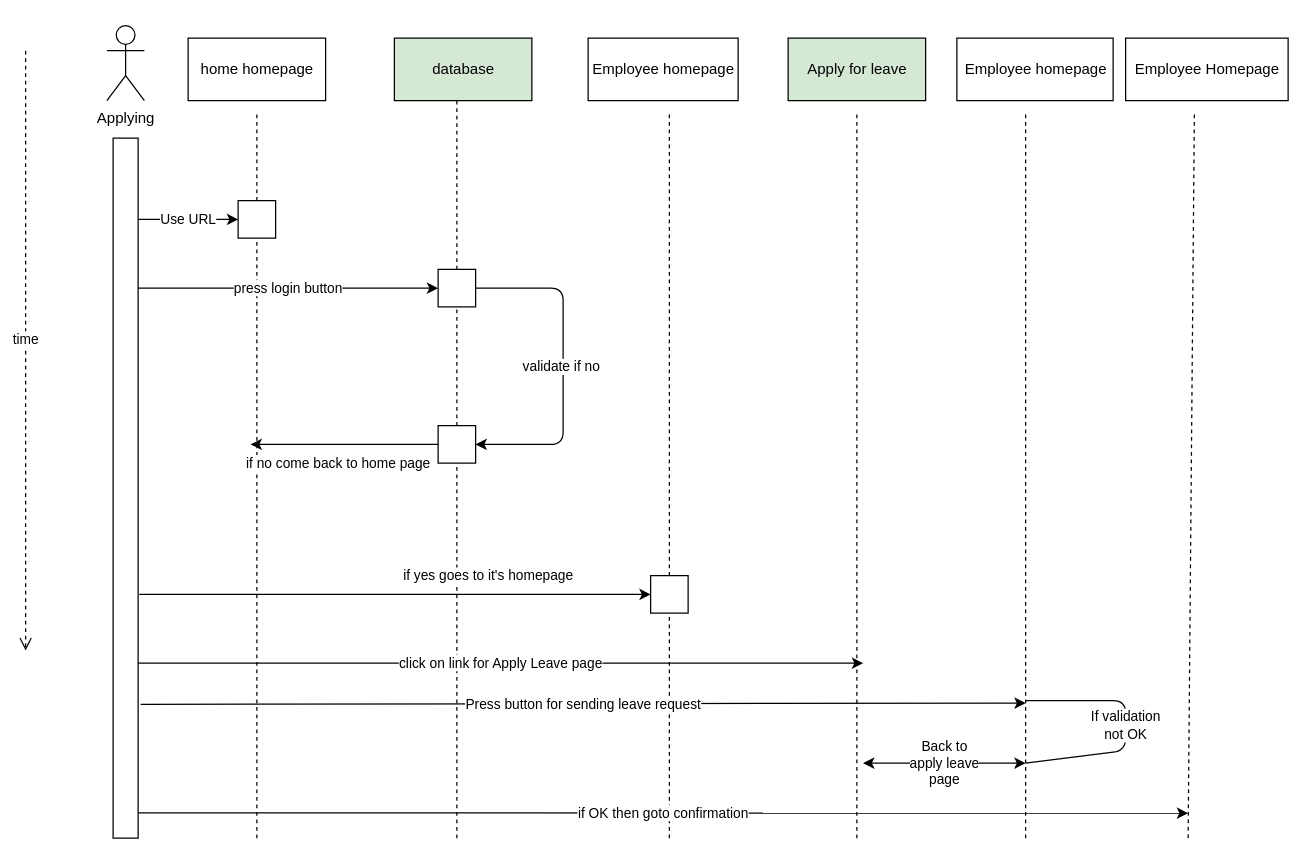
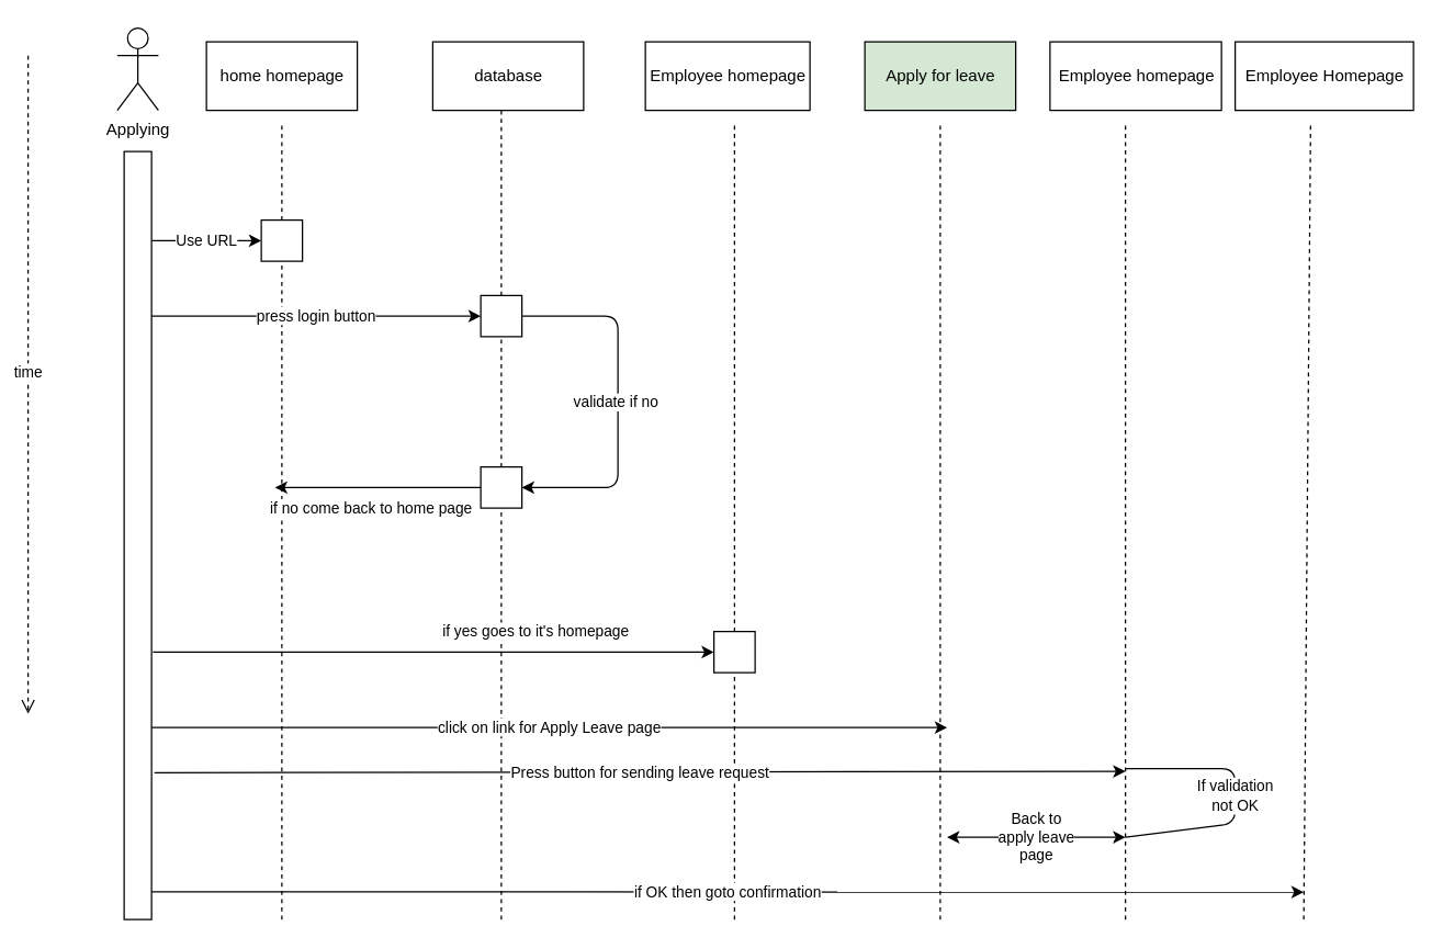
  <mxCell id="0" />
  <mxCell id="1" parent="0" />
  <mxCell id="2" value="time" style="html=1;verticalAlign=bottom;endArrow=open;dashed=1;endSize=8;" parent="1" edge="1"><mxGeometry relative="1" as="geometry"><mxPoint x="20" y="40" as="sourcePoint" /><mxPoint x="20" y="520" as="targetPoint" /></mxGeometry></mxCell>
  <mxCell id="3" value="" style="html=1;" parent="1" vertex="1"><mxGeometry x="90" y="110" width="20" height="560" as="geometry" /></mxCell>
  <mxCell id="4" value="Applying" style="shape=umlActor;verticalLabelPosition=bottom;labelBackgroundColor=#ffffff;verticalAlign=top;html=1;" parent="1" vertex="1"><mxGeometry x="85" y="20" width="30" height="60" as="geometry" /></mxCell>
  <mxCell id="5" value="home homepage" style="html=1;" parent="1" vertex="1"><mxGeometry x="150" y="30" width="110" height="50" as="geometry" /></mxCell>
- <mxCell id="6" value="database" style="html=1;fillColor=#d5e8d4;" parent="1" vertex="1"><mxGeometry x="315" y="30" width="110" height="50" as="geometry" /></mxCell>
+ <mxCell id="6" value="database" style="html=1;" parent="1" vertex="1"><mxGeometry x="315" y="30" width="110" height="50" as="geometry" /></mxCell>
  <mxCell id="7" value="Employee homepage" style="html=1;" parent="1" vertex="1"><mxGeometry x="470" y="30" width="120" height="50" as="geometry" /></mxCell>
  <mxCell id="8" value="" style="endArrow=none;dashed=1;html=1;entryX=0.5;entryY=1;entryDx=0;entryDy=0;exitX=0.5;exitY=0;exitDx=0;exitDy=0;" parent="1" source="10" edge="1"><mxGeometry width="50" height="50" relative="1" as="geometry"><mxPoint x="180" y="160" as="sourcePoint" /><mxPoint x="205" y="90" as="targetPoint" /></mxGeometry></mxCell>
  <mxCell id="9" value="" style="endArrow=none;dashed=1;html=1;entryX=0.5;entryY=1;entryDx=0;entryDy=0;" parent="1" target="10" edge="1"><mxGeometry width="50" height="50" relative="1" as="geometry"><mxPoint x="205" y="670" as="sourcePoint" /><mxPoint x="260" y="415" as="targetPoint" /></mxGeometry></mxCell>
  <mxCell id="10" value="" style="html=1;" parent="1" vertex="1"><mxGeometry x="190" y="160" width="30" height="30" as="geometry" /></mxCell>
  <mxCell id="11" value="" style="endArrow=none;dashed=1;html=1;entryX=0.5;entryY=1;entryDx=0;entryDy=0;exitX=0.5;exitY=0;exitDx=0;exitDy=0;" parent="1" source="13" edge="1"><mxGeometry width="50" height="50" relative="1" as="geometry"><mxPoint x="340" y="150" as="sourcePoint" /><mxPoint x="365" y="80" as="targetPoint" /></mxGeometry></mxCell>
  <mxCell id="12" value="" style="endArrow=none;dashed=1;html=1;entryX=0.5;entryY=1;entryDx=0;entryDy=0;" parent="1" source="17" target="13" edge="1"><mxGeometry width="50" height="50" relative="1" as="geometry"><mxPoint x="365" y="430" as="sourcePoint" /><mxPoint x="420" y="405" as="targetPoint" /></mxGeometry></mxCell>
  <mxCell id="13" value="" style="html=1;" parent="1" vertex="1"><mxGeometry x="350" y="215" width="30" height="30" as="geometry" /></mxCell>
  <mxCell id="14" value="" style="endArrow=none;dashed=1;html=1;entryX=0.5;entryY=1;entryDx=0;entryDy=0;exitX=0.5;exitY=0;exitDx=0;exitDy=0;" parent="1" source="16" edge="1"><mxGeometry width="50" height="50" relative="1" as="geometry"><mxPoint x="510" y="160" as="sourcePoint" /><mxPoint x="535" y="90" as="targetPoint" /></mxGeometry></mxCell>
  <mxCell id="15" value="" style="endArrow=none;dashed=1;html=1;entryX=0.5;entryY=1;entryDx=0;entryDy=0;" parent="1" target="16" edge="1"><mxGeometry width="50" height="50" relative="1" as="geometry"><mxPoint x="535" y="670" as="sourcePoint" /><mxPoint x="590" y="415" as="targetPoint" /></mxGeometry></mxCell>
  <mxCell id="16" value="" style="html=1;" parent="1" vertex="1"><mxGeometry x="520" y="460" width="30" height="30" as="geometry" /></mxCell>
  <mxCell id="17" value="" style="html=1;" parent="1" vertex="1"><mxGeometry x="350" y="340" width="30" height="30" as="geometry" /></mxCell>
  <mxCell id="18" value="" style="endArrow=none;dashed=1;html=1;entryX=0.5;entryY=1;entryDx=0;entryDy=0;" parent="1" target="17" edge="1"><mxGeometry width="50" height="50" relative="1" as="geometry"><mxPoint x="365" y="670" as="sourcePoint" /><mxPoint x="365" y="230" as="targetPoint" /></mxGeometry></mxCell>
  <mxCell id="19" value="validate if no&amp;nbsp;" style="endArrow=classic;html=1;exitX=1;exitY=0.5;exitDx=0;exitDy=0;entryX=1;entryY=0.5;entryDx=0;entryDy=0;" parent="1" source="13" target="17" edge="1"><mxGeometry width="50" height="50" relative="1" as="geometry"><mxPoint x="470" y="270" as="sourcePoint" /><mxPoint x="450" y="390" as="targetPoint" /><Array as="points"><mxPoint x="450" y="230" /><mxPoint x="450" y="355" /></Array></mxGeometry></mxCell>
  <mxCell id="20" value="Use URL" style="endArrow=classic;html=1;entryX=0;entryY=0.5;entryDx=0;entryDy=0;" parent="1" target="10" edge="1"><mxGeometry width="50" height="50" relative="1" as="geometry"><mxPoint x="110" y="175" as="sourcePoint" /><mxPoint x="190" y="160" as="targetPoint" /></mxGeometry></mxCell>
  <mxCell id="21" value="press login button" style="endArrow=classic;html=1;entryX=0;entryY=0.5;entryDx=0;entryDy=0;" parent="1" target="13" edge="1"><mxGeometry width="50" height="50" relative="1" as="geometry"><mxPoint x="110" y="230" as="sourcePoint" /><mxPoint x="380" y="250" as="targetPoint" /></mxGeometry></mxCell>
  <mxCell id="22" value="if no come back to home page" style="endArrow=classic;html=1;exitX=0;exitY=0.5;exitDx=0;exitDy=0;" parent="1" source="17" edge="1"><mxGeometry x="0.067" y="15" width="50" height="50" relative="1" as="geometry"><mxPoint x="410" y="380" as="sourcePoint" /><mxPoint x="200" y="355" as="targetPoint" /><mxPoint as="offset" /></mxGeometry></mxCell>
  <mxCell id="23" value="if yes goes to it's homepage" style="endArrow=classic;html=1;entryX=0;entryY=0.5;entryDx=0;entryDy=0;" parent="1" target="16" edge="1"><mxGeometry x="0.364" y="15" width="50" height="50" relative="1" as="geometry"><mxPoint x="111" y="475" as="sourcePoint" /><mxPoint x="400" y="495" as="targetPoint" /><mxPoint as="offset" /></mxGeometry></mxCell>
  <mxCell id="24" value="Apply for leave" style="html=1;fillColor=#d5e8d4;" parent="1" vertex="1"><mxGeometry x="630" y="30" width="110" height="50" as="geometry" /></mxCell>
  <mxCell id="25" value="" style="endArrow=none;dashed=1;html=1;entryX=0.5;entryY=1;entryDx=0;entryDy=0;" parent="1" edge="1"><mxGeometry width="50" height="50" relative="1" as="geometry"><mxPoint x="685" y="670" as="sourcePoint" /><mxPoint x="685" y="90" as="targetPoint" /></mxGeometry></mxCell>
  <mxCell id="26" value="Employee homepage" style="html=1;" parent="1" vertex="1"><mxGeometry x="765" y="30" width="125" height="50" as="geometry" /></mxCell>
  <mxCell id="27" value="" style="endArrow=none;dashed=1;html=1;entryX=0.5;entryY=1;entryDx=0;entryDy=0;" parent="1" edge="1"><mxGeometry width="50" height="50" relative="1" as="geometry"><mxPoint x="820" y="670" as="sourcePoint" /><mxPoint x="820" y="90" as="targetPoint" /></mxGeometry></mxCell>
  <mxCell id="28" value="Employee Homepage" style="html=1;" parent="1" vertex="1"><mxGeometry x="900" y="30" width="130" height="50" as="geometry" /></mxCell>
  <mxCell id="29" value="" style="endArrow=none;dashed=1;html=1;entryX=0.5;entryY=1;entryDx=0;entryDy=0;" parent="1" edge="1"><mxGeometry width="50" height="50" relative="1" as="geometry"><mxPoint x="950" y="670" as="sourcePoint" /><mxPoint x="955" y="90" as="targetPoint" /></mxGeometry></mxCell>
  <mxCell id="30" value="click on link for Apply Leave page" style="endArrow=classic;html=1;exitX=1;exitY=0.75;exitDx=0;exitDy=0;" parent="1" source="3" edge="1"><mxGeometry width="50" height="50" relative="1" as="geometry"><mxPoint x="170" y="580" as="sourcePoint" /><mxPoint x="690" y="530" as="targetPoint" /></mxGeometry></mxCell>
  <mxCell id="31" value="Press button for sending leave request" style="endArrow=classic;html=1;exitX=1.12;exitY=0.841;exitDx=0;exitDy=0;exitPerimeter=0;" parent="1" edge="1"><mxGeometry width="50" height="50" relative="1" as="geometry"><mxPoint x="112" y="563" as="sourcePoint" /><mxPoint x="820" y="562" as="targetPoint" /></mxGeometry></mxCell>
  <mxCell id="32" value="if OK then goto confirmation" style="endArrow=classic;html=1;exitX=1;exitY=0.964;exitDx=0;exitDy=0;exitPerimeter=0;" parent="1" source="3" edge="1"><mxGeometry width="50" height="50" relative="1" as="geometry"><mxPoint x="170" y="680" as="sourcePoint" /><mxPoint x="950" y="650" as="targetPoint" /></mxGeometry></mxCell>
  <mxCell id="33" value="Back to&lt;br&gt;apply leave&lt;br&gt;page&lt;br&gt;" style="endArrow=classic;startArrow=classic;html=1;" parent="1" edge="1"><mxGeometry width="50" height="50" relative="1" as="geometry"><mxPoint x="690" y="610" as="sourcePoint" /><mxPoint x="820" y="610" as="targetPoint" /></mxGeometry></mxCell>
  <mxCell id="34" value="If validation&lt;br&gt;not OK&lt;br&gt;" style="endArrow=none;html=1;" parent="1" edge="1"><mxGeometry width="50" height="50" relative="1" as="geometry"><mxPoint x="820" y="560" as="sourcePoint" /><mxPoint x="820" y="610" as="targetPoint" /><Array as="points"><mxPoint x="900" y="560" /><mxPoint x="900" y="600" /></Array></mxGeometry></mxCell>
